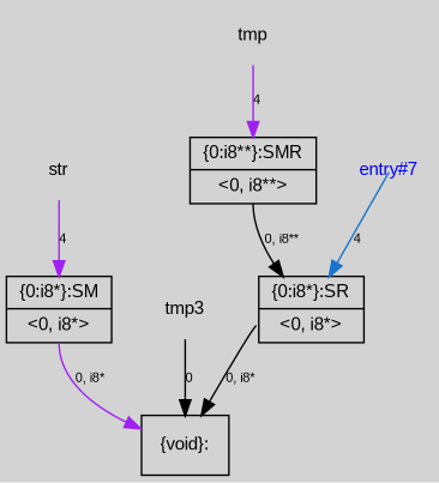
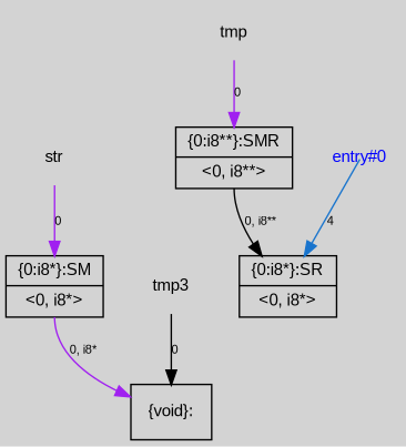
  digraph {
    bgcolor=lightgray
    fontname="Liberation Sans"
    node [fontname="Liberation Sans" fontsize=11 shape=record]
    edge [arrowtail=tee fontname="Liberation Sans" fontsize=8 color=purple]
    n1 [label="{\{0:i8*\}:SR|{<s0>\<0, i8*\>}}"]
    n2 [label="{\{void\}:}"]
    n3 [label="{\{0:i8**\}:SMR|{<s0>\<0, i8**\>}}"]
    n4 [label="{\{0:i8*\}:SM|{<s0>\<0, i8*\>}}"]
    n5 [label=tmp3 shape=plaintext]
    n6 [label=str shape=plaintext]
    n7 [label=tmp shape=plaintext]
-   n8 [fontcolor=blue label="entry#7" shape=plaintext]
-   n1 -> n2 [label="0, i8*" tailport=s0 color=""]
+   n8 [fontcolor=blue label="entry#0" shape=plaintext]
    n3 -> n1 [label="0, i8**" tailport=s0 color=""]
    n4 -> n2 [label="0, i8*" tailport=s0]
    n5 -> n2 [color=black label=0]
-   n6 -> n4 [label=4]
-   n7 -> n3 [label=4]
+   n6 -> n4 [label=0]
+   n7 -> n3 [label=0]
    n8 -> n1 [color=dodgerblue3 label=4 tailclip=false arrowtail=""]
  }
